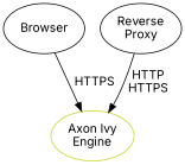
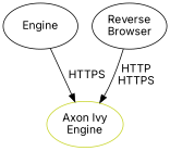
  digraph {
    fontname=Inter
    node [fontname=Inter]
    edge [fontname=Inter]
-   n1 [height=0.8 label=Browser width=1.3]
+   n1 [height=0.8 label=Engine width=1.3]
    n2 [color="#C7D426" fontcolor=black height=0.8 label="Axon Ivy\nEngine" width=1.3]
-   n3 [height=0.8 label="Reverse\nProxy" width=1.3]
+   n3 [height=0.8 label="Reverse\nBrowser" width=1.3]
    n1 -> n2 [label=HTTPS]
    n3 -> n2 [label="HTTP\nHTTPS"]
  }
